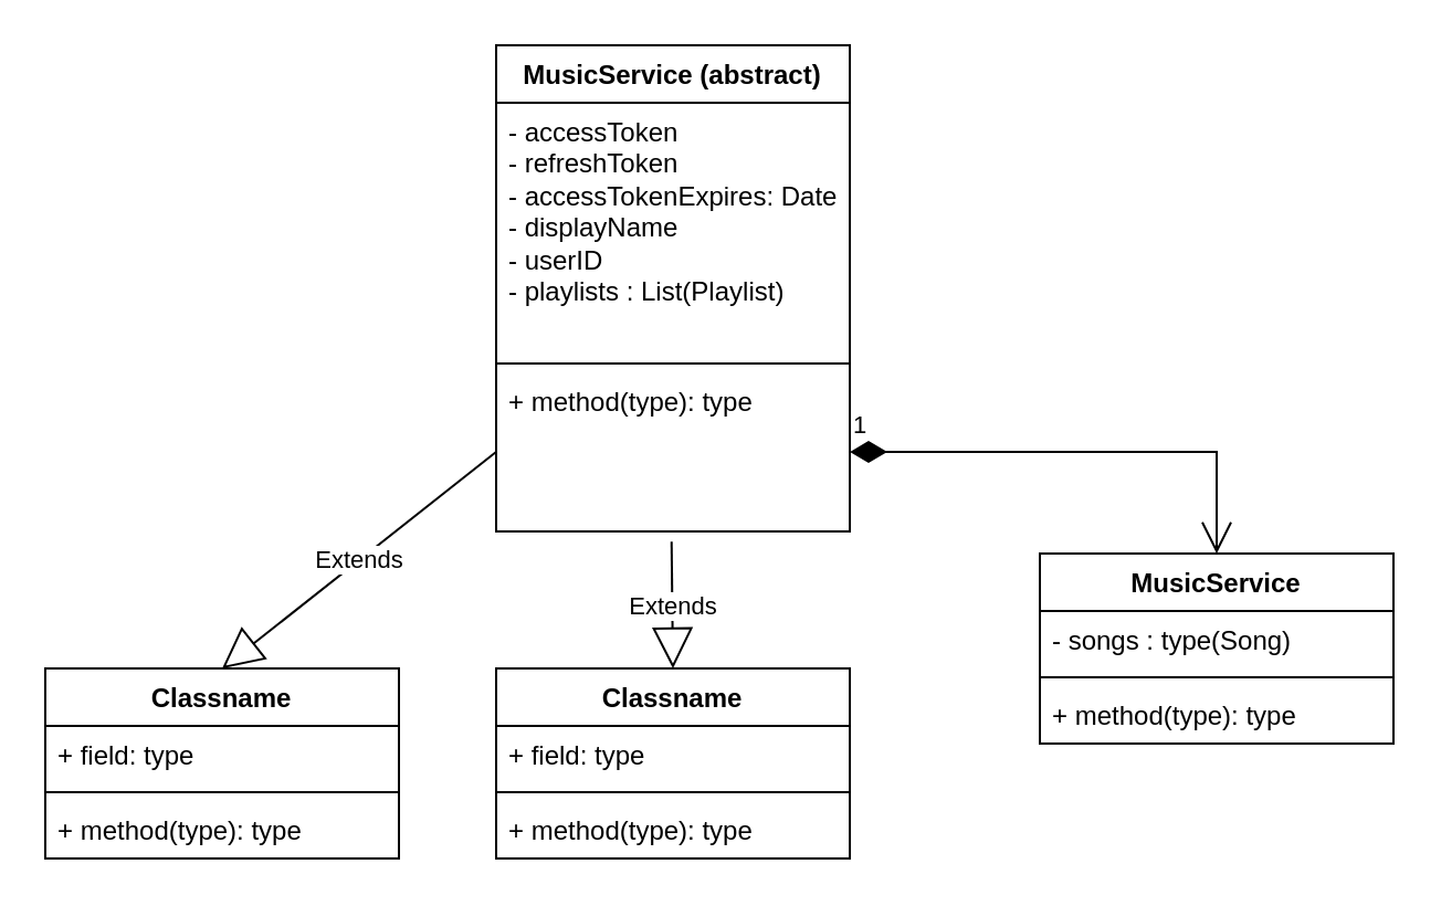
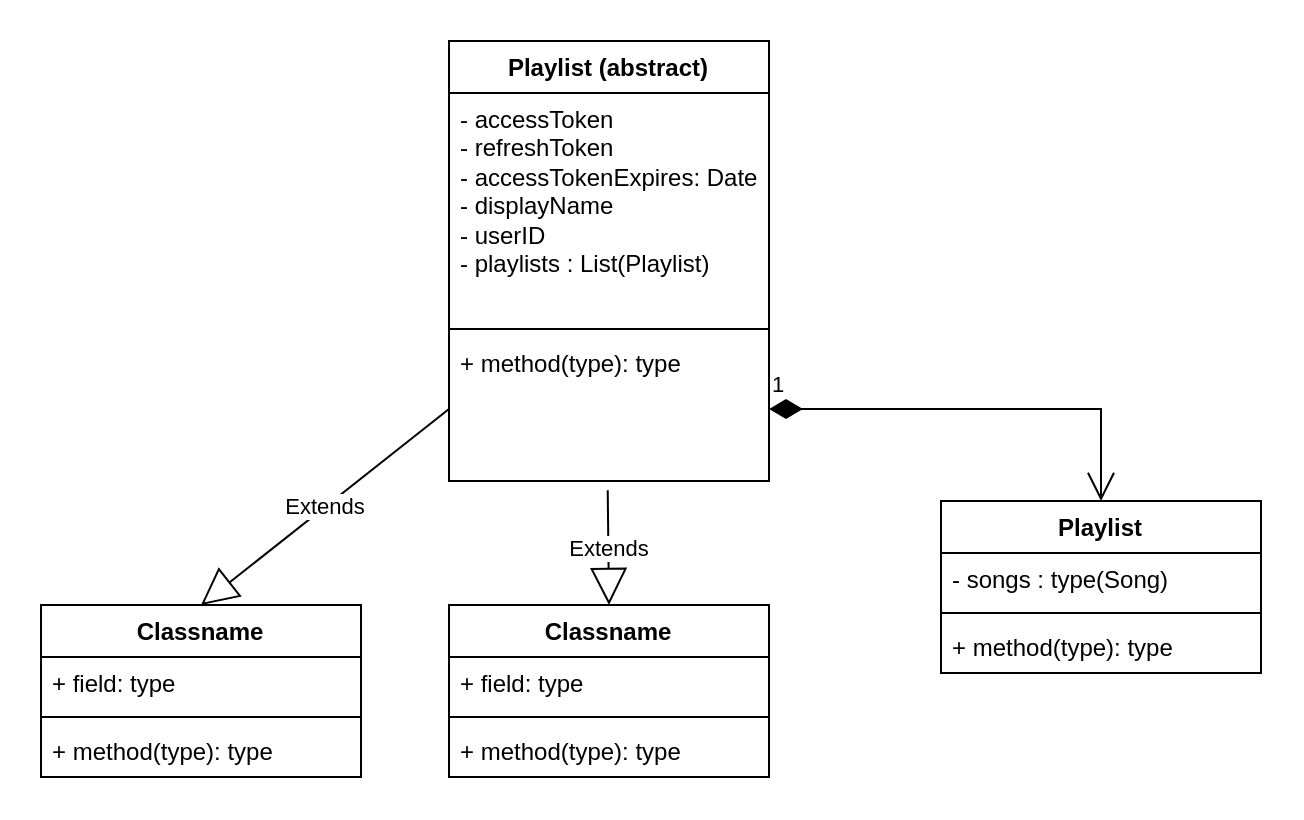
  <mxCell id="0" />
  <mxCell id="1" parent="0" />
- <mxCell id="2" value="MusicService (abstract)" style="swimlane;fontStyle=1;align=center;verticalAlign=top;childLayout=stackLayout;horizontal=1;startSize=26;horizontalStack=0;resizeParent=1;resizeParentMax=0;resizeLast=0;collapsible=1;marginBottom=0;whiteSpace=wrap;html=1;" vertex="1" parent="1"><mxGeometry x="224" y="20" width="160" height="220" as="geometry" /></mxCell>
+ <mxCell id="2" value="Playlist (abstract)" style="swimlane;fontStyle=1;align=center;verticalAlign=top;childLayout=stackLayout;horizontal=1;startSize=26;horizontalStack=0;resizeParent=1;resizeParentMax=0;resizeLast=0;collapsible=1;marginBottom=0;whiteSpace=wrap;html=1;" vertex="1" parent="1"><mxGeometry x="224" y="20" width="160" height="220" as="geometry" /></mxCell>
  <mxCell id="3" value="- accessToken&lt;br&gt;- refreshToken&lt;br&gt;- accessTokenExpires: Date&lt;br&gt;- displayName&lt;br&gt;- userID&lt;br&gt;- playlists : List(Playlist)" style="text;strokeColor=none;fillColor=none;align=left;verticalAlign=top;spacingLeft=4;spacingRight=4;overflow=hidden;rotatable=0;points=[[0,0.5],[1,0.5]];portConstraint=eastwest;whiteSpace=wrap;html=1;" vertex="1" parent="2"><mxGeometry y="26" width="160" height="114" as="geometry" /></mxCell>
  <mxCell id="4" value="" style="line;strokeWidth=1;fillColor=none;align=left;verticalAlign=middle;spacingTop=-1;spacingLeft=3;spacingRight=3;rotatable=0;labelPosition=right;points=[];portConstraint=eastwest;strokeColor=inherit;" vertex="1" parent="2"><mxGeometry y="140" width="160" height="8" as="geometry" /></mxCell>
  <mxCell id="5" value="+ method(type): type" style="text;strokeColor=none;fillColor=none;align=left;verticalAlign=top;spacingLeft=4;spacingRight=4;overflow=hidden;rotatable=0;points=[[0,0.5],[1,0.5]];portConstraint=eastwest;whiteSpace=wrap;html=1;" vertex="1" parent="2"><mxGeometry y="148" width="160" height="72" as="geometry" /></mxCell>
- <mxCell id="6" value="MusicService" style="swimlane;fontStyle=1;align=center;verticalAlign=top;childLayout=stackLayout;horizontal=1;startSize=26;horizontalStack=0;resizeParent=1;resizeParentMax=0;resizeLast=0;collapsible=1;marginBottom=0;whiteSpace=wrap;html=1;" vertex="1" parent="1"><mxGeometry x="470" y="250" width="160" height="86" as="geometry" /></mxCell>
+ <mxCell id="6" value="Playlist" style="swimlane;fontStyle=1;align=center;verticalAlign=top;childLayout=stackLayout;horizontal=1;startSize=26;horizontalStack=0;resizeParent=1;resizeParentMax=0;resizeLast=0;collapsible=1;marginBottom=0;whiteSpace=wrap;html=1;" vertex="1" parent="1"><mxGeometry x="470" y="250" width="160" height="86" as="geometry" /></mxCell>
  <mxCell id="7" value="- songs : type(Song)" style="text;strokeColor=none;fillColor=none;align=left;verticalAlign=top;spacingLeft=4;spacingRight=4;overflow=hidden;rotatable=0;points=[[0,0.5],[1,0.5]];portConstraint=eastwest;whiteSpace=wrap;html=1;" vertex="1" parent="6"><mxGeometry y="26" width="160" height="26" as="geometry" /></mxCell>
  <mxCell id="8" value="" style="line;strokeWidth=1;fillColor=none;align=left;verticalAlign=middle;spacingTop=-1;spacingLeft=3;spacingRight=3;rotatable=0;labelPosition=right;points=[];portConstraint=eastwest;strokeColor=inherit;" vertex="1" parent="6"><mxGeometry y="52" width="160" height="8" as="geometry" /></mxCell>
  <mxCell id="9" value="+ method(type): type" style="text;strokeColor=none;fillColor=none;align=left;verticalAlign=top;spacingLeft=4;spacingRight=4;overflow=hidden;rotatable=0;points=[[0,0.5],[1,0.5]];portConstraint=eastwest;whiteSpace=wrap;html=1;" vertex="1" parent="6"><mxGeometry y="60" width="160" height="26" as="geometry" /></mxCell>
  <mxCell id="10" value="1" style="endArrow=open;html=1;endSize=12;startArrow=diamondThin;startSize=14;startFill=1;edgeStyle=orthogonalEdgeStyle;align=left;verticalAlign=bottom;rounded=0;exitX=1;exitY=0.5;exitDx=0;exitDy=0;entryX=0.5;entryY=0;entryDx=0;entryDy=0;" edge="1" parent="1" source="5" target="6"><mxGeometry x="-1" y="3" relative="1" as="geometry"><mxPoint x="350" y="230" as="sourcePoint" /><mxPoint x="510" y="230" as="targetPoint" /></mxGeometry></mxCell>
  <mxCell id="11" value="Classname" style="swimlane;fontStyle=1;align=center;verticalAlign=top;childLayout=stackLayout;horizontal=1;startSize=26;horizontalStack=0;resizeParent=1;resizeParentMax=0;resizeLast=0;collapsible=1;marginBottom=0;whiteSpace=wrap;html=1;" vertex="1" parent="1"><mxGeometry x="20" y="302" width="160" height="86" as="geometry" /></mxCell>
  <mxCell id="12" value="+ field: type" style="text;strokeColor=none;fillColor=none;align=left;verticalAlign=top;spacingLeft=4;spacingRight=4;overflow=hidden;rotatable=0;points=[[0,0.5],[1,0.5]];portConstraint=eastwest;whiteSpace=wrap;html=1;" vertex="1" parent="11"><mxGeometry y="26" width="160" height="26" as="geometry" /></mxCell>
  <mxCell id="13" value="" style="line;strokeWidth=1;fillColor=none;align=left;verticalAlign=middle;spacingTop=-1;spacingLeft=3;spacingRight=3;rotatable=0;labelPosition=right;points=[];portConstraint=eastwest;strokeColor=inherit;" vertex="1" parent="11"><mxGeometry y="52" width="160" height="8" as="geometry" /></mxCell>
  <mxCell id="14" value="+ method(type): type" style="text;strokeColor=none;fillColor=none;align=left;verticalAlign=top;spacingLeft=4;spacingRight=4;overflow=hidden;rotatable=0;points=[[0,0.5],[1,0.5]];portConstraint=eastwest;whiteSpace=wrap;html=1;" vertex="1" parent="11"><mxGeometry y="60" width="160" height="26" as="geometry" /></mxCell>
  <mxCell id="15" value="Classname" style="swimlane;fontStyle=1;align=center;verticalAlign=top;childLayout=stackLayout;horizontal=1;startSize=26;horizontalStack=0;resizeParent=1;resizeParentMax=0;resizeLast=0;collapsible=1;marginBottom=0;whiteSpace=wrap;html=1;" vertex="1" parent="1"><mxGeometry x="224" y="302" width="160" height="86" as="geometry" /></mxCell>
  <mxCell id="16" value="+ field: type" style="text;strokeColor=none;fillColor=none;align=left;verticalAlign=top;spacingLeft=4;spacingRight=4;overflow=hidden;rotatable=0;points=[[0,0.5],[1,0.5]];portConstraint=eastwest;whiteSpace=wrap;html=1;" vertex="1" parent="15"><mxGeometry y="26" width="160" height="26" as="geometry" /></mxCell>
  <mxCell id="17" value="" style="line;strokeWidth=1;fillColor=none;align=left;verticalAlign=middle;spacingTop=-1;spacingLeft=3;spacingRight=3;rotatable=0;labelPosition=right;points=[];portConstraint=eastwest;strokeColor=inherit;" vertex="1" parent="15"><mxGeometry y="52" width="160" height="8" as="geometry" /></mxCell>
  <mxCell id="18" value="+ method(type): type" style="text;strokeColor=none;fillColor=none;align=left;verticalAlign=top;spacingLeft=4;spacingRight=4;overflow=hidden;rotatable=0;points=[[0,0.5],[1,0.5]];portConstraint=eastwest;whiteSpace=wrap;html=1;" vertex="1" parent="15"><mxGeometry y="60" width="160" height="26" as="geometry" /></mxCell>
  <mxCell id="19" value="Extends" style="endArrow=block;endSize=16;endFill=0;html=1;rounded=0;exitX=0.496;exitY=1.065;exitDx=0;exitDy=0;entryX=0.5;entryY=0;entryDx=0;entryDy=0;exitPerimeter=0;" edge="1" parent="1" source="5" target="15"><mxGeometry width="160" relative="1" as="geometry"><mxPoint x="610" y="240" as="sourcePoint" /><mxPoint x="770" y="240" as="targetPoint" /></mxGeometry></mxCell>
  <mxCell id="20" value="Extends" style="endArrow=block;endSize=16;endFill=0;html=1;rounded=0;exitX=0;exitY=0.5;exitDx=0;exitDy=0;entryX=0.5;entryY=0;entryDx=0;entryDy=0;" edge="1" parent="1" source="5" target="11"><mxGeometry width="160" relative="1" as="geometry"><mxPoint x="200" y="190" as="sourcePoint" /><mxPoint x="360" y="190" as="targetPoint" /></mxGeometry></mxCell>
